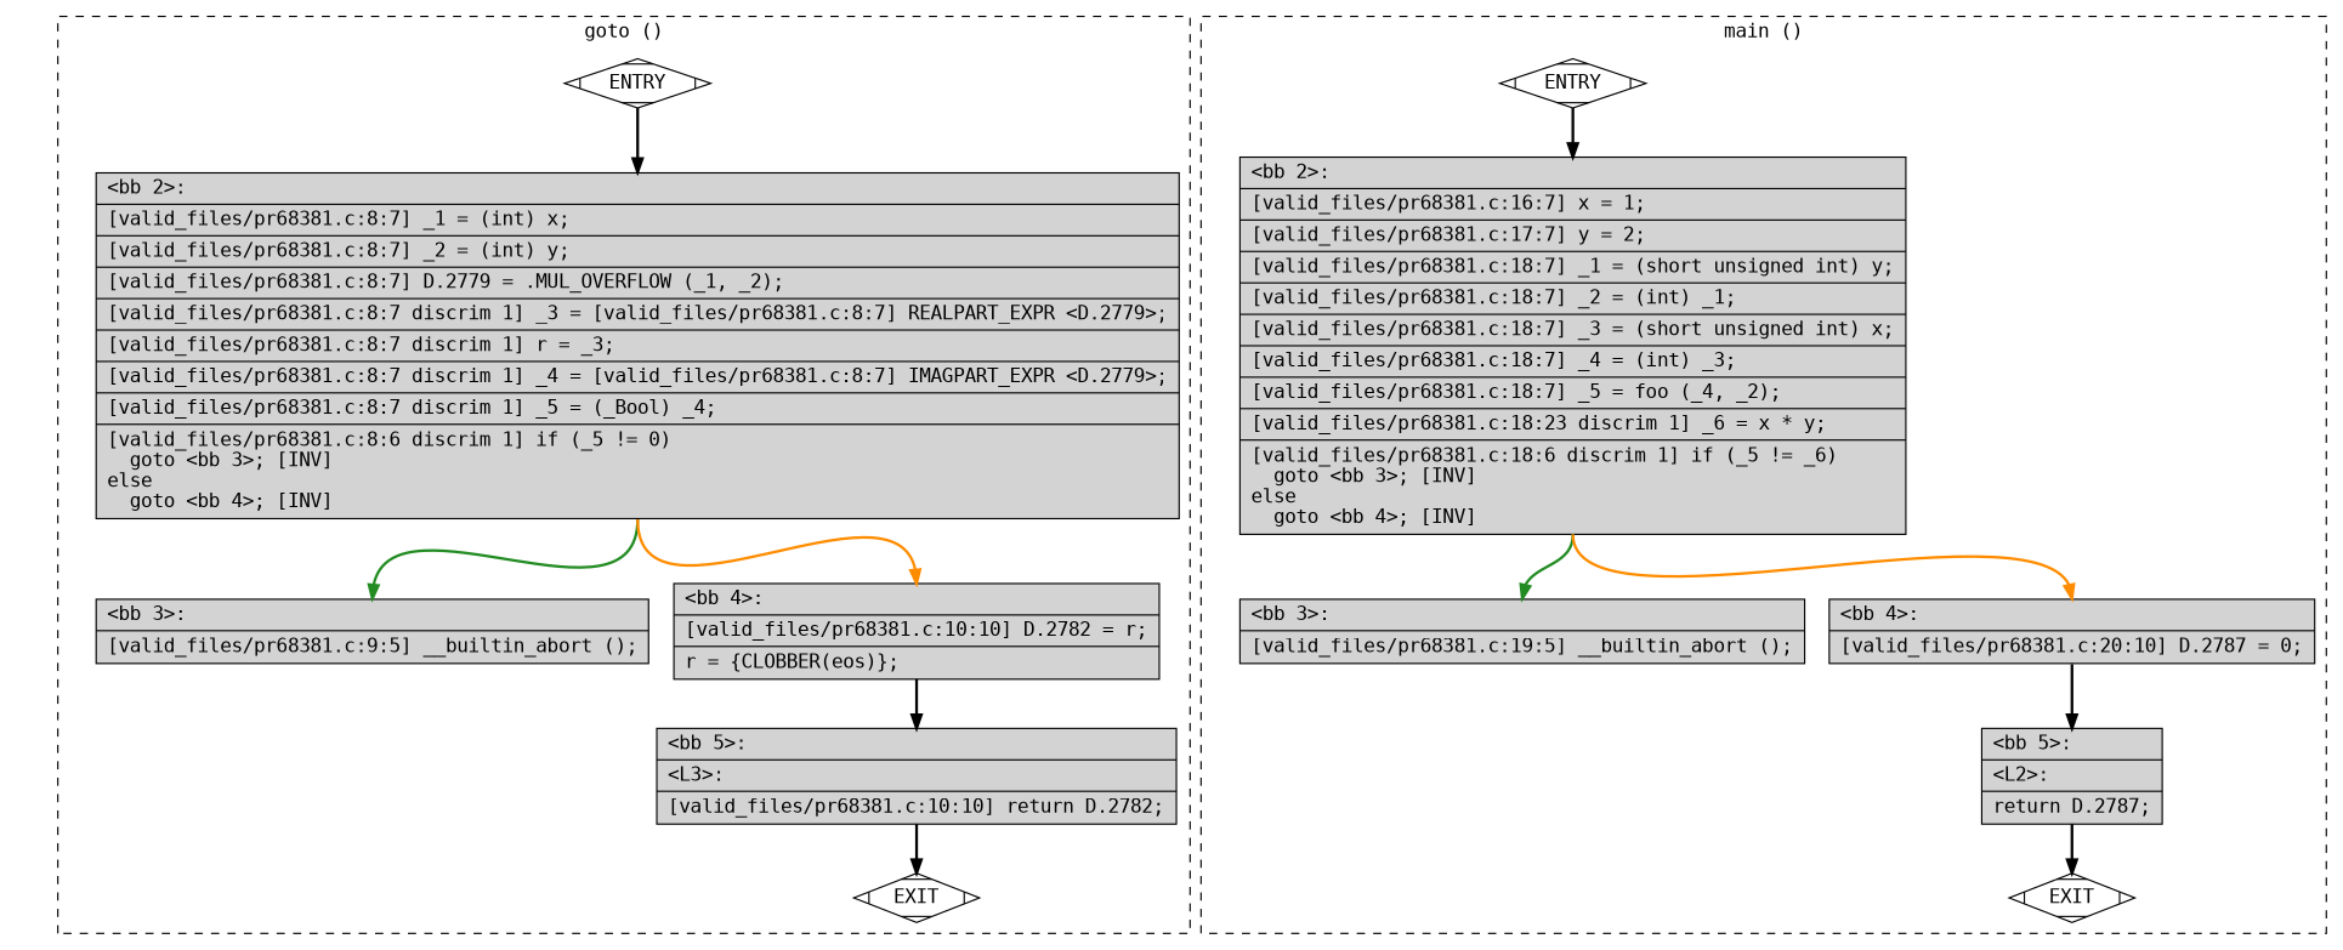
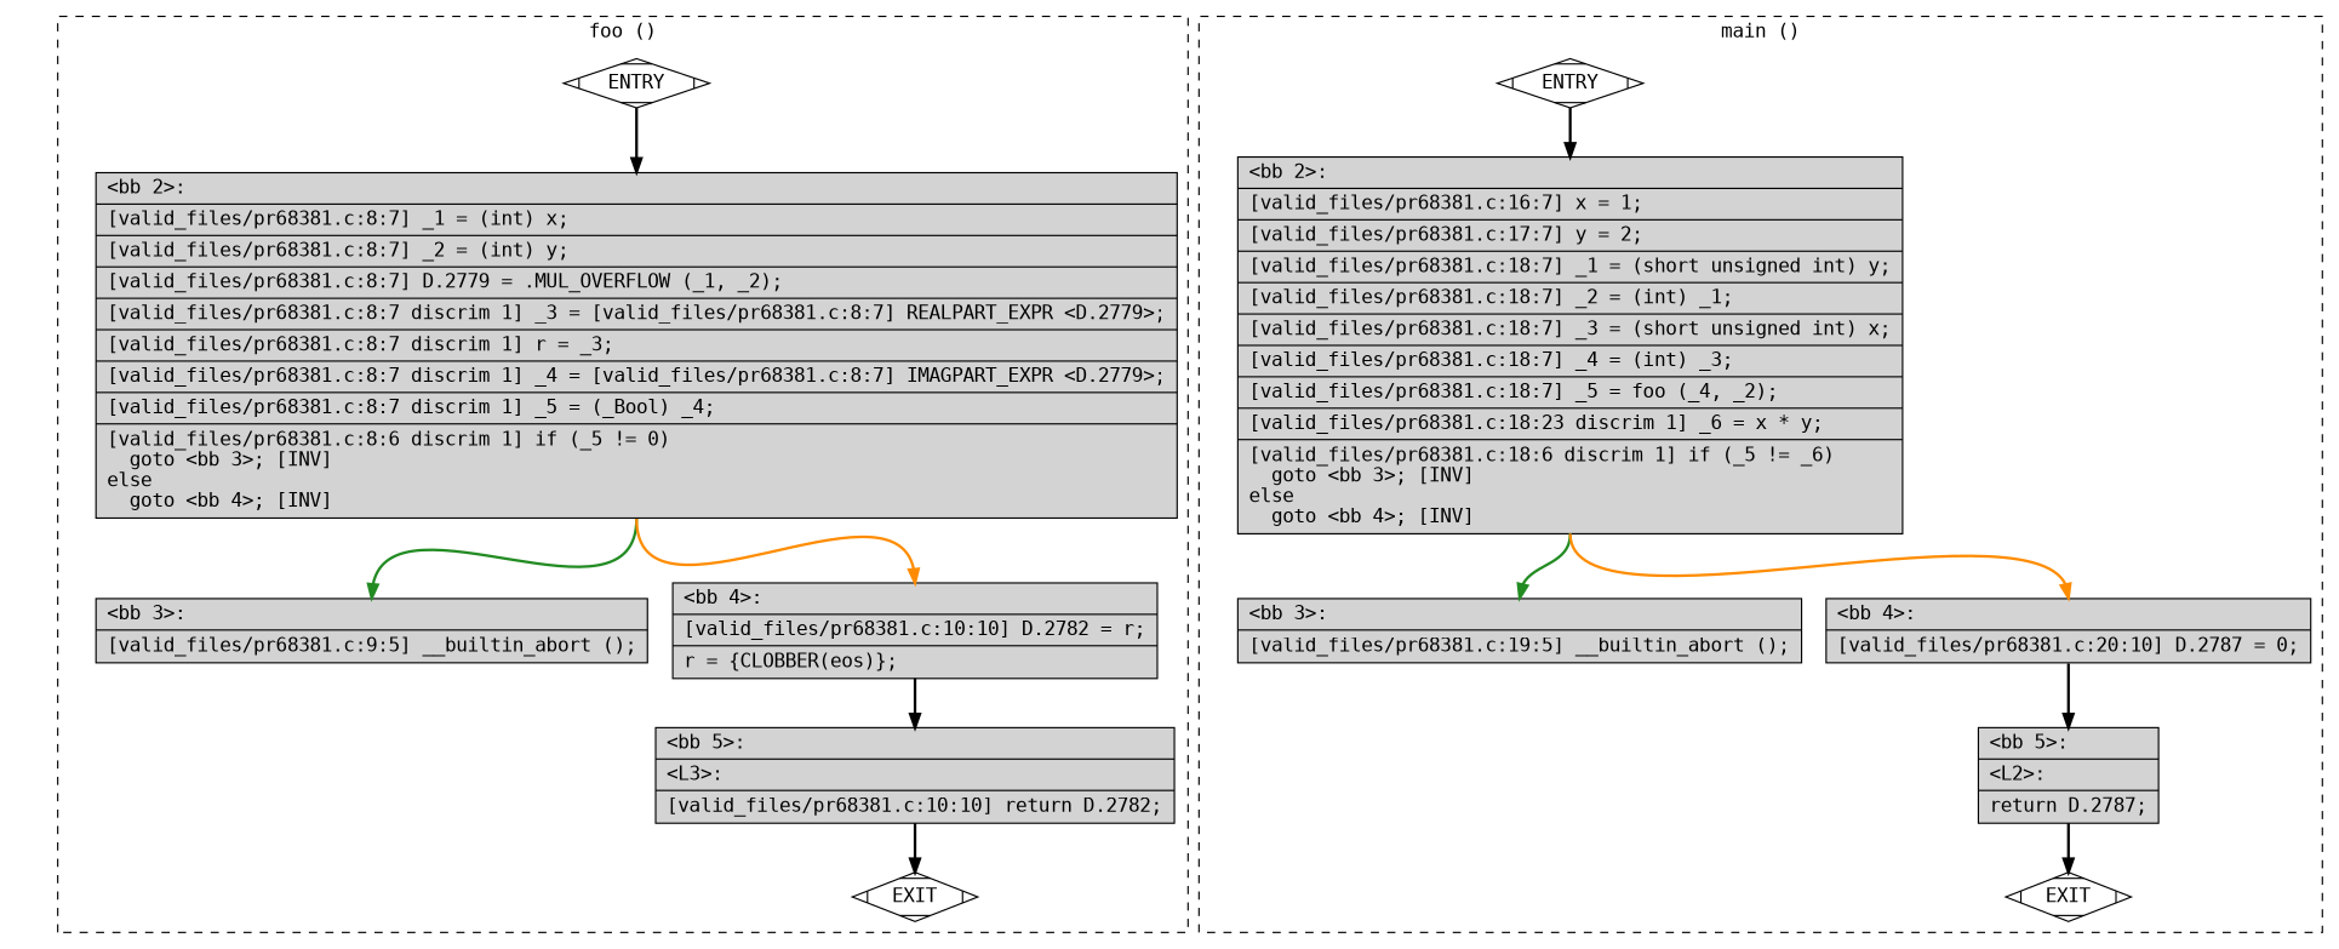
  digraph {
    fontname="DejaVu Sans Mono"
    node [fillcolor=lightgrey shape=record style=filled fontname="DejaVu Sans Mono"]
    edge [constraint=true headport=n style="solid,bold" tailport=s fontname="DejaVu Sans Mono" color=black weight=10]
    n1 [fillcolor=white label=ENTRY shape=Mdiamond]
    n2 [fillcolor=white label=EXIT shape=Mdiamond]
    n3 [label="{\<bb\ 2\>:\l|[valid_files/pr68381.c:8:7]\ _1\ =\ (int)\ x;\l|[valid_files/pr68381.c:8:7]\ _2\ =\ (int)\ y;\l|[valid_files/pr68381.c:8:7]\ D.2779\ =\ .MUL_OVERFLOW\ (_1,\ _2);\l|[valid_files/pr68381.c:8:7\ discrim\ 1]\ _3\ =\ [valid_files/pr68381.c:8:7]\ REALPART_EXPR\ \<D.2779\>;\l|[valid_files/pr68381.c:8:7\ discrim\ 1]\ r\ =\ _3;\l|[valid_files/pr68381.c:8:7\ discrim\ 1]\ _4\ =\ [valid_files/pr68381.c:8:7]\ IMAGPART_EXPR\ \<D.2779\>;\l|[valid_files/pr68381.c:8:7\ discrim\ 1]\ _5\ =\ (_Bool)\ _4;\l|[valid_files/pr68381.c:8:6\ discrim\ 1]\ if\ (_5\ !=\ 0)\l\ \ goto\ \<bb\ 3\>;\ [INV]\lelse\l\ \ goto\ \<bb\ 4\>;\ [INV]\l}"]
    n4 [label="{\<bb\ 3\>:\l|[valid_files/pr68381.c:9:5]\ __builtin_abort\ ();\l}"]
    n5 [label="{\<bb\ 4\>:\l|[valid_files/pr68381.c:10:10]\ D.2782\ =\ r;\l|r\ =\ \{CLOBBER(eos)\};\l}"]
    n6 [label="{\<bb\ 5\>:\l|\<L3\>:\l|[valid_files/pr68381.c:10:10]\ return\ D.2782;\l}"]
    n7 [fillcolor=white label=ENTRY shape=Mdiamond]
    n8 [fillcolor=white label=EXIT shape=Mdiamond]
    n9 [label="{\<bb\ 2\>:\l|[valid_files/pr68381.c:16:7]\ x\ =\ 1;\l|[valid_files/pr68381.c:17:7]\ y\ =\ 2;\l|[valid_files/pr68381.c:18:7]\ _1\ =\ (short\ unsigned\ int)\ y;\l|[valid_files/pr68381.c:18:7]\ _2\ =\ (int)\ _1;\l|[valid_files/pr68381.c:18:7]\ _3\ =\ (short\ unsigned\ int)\ x;\l|[valid_files/pr68381.c:18:7]\ _4\ =\ (int)\ _3;\l|[valid_files/pr68381.c:18:7]\ _5\ =\ foo\ (_4,\ _2);\l|[valid_files/pr68381.c:18:23\ discrim\ 1]\ _6\ =\ x\ *\ y;\l|[valid_files/pr68381.c:18:6\ discrim\ 1]\ if\ (_5\ !=\ _6)\l\ \ goto\ \<bb\ 3\>;\ [INV]\lelse\l\ \ goto\ \<bb\ 4\>;\ [INV]\l}"]
    n10 [label="{\<bb\ 3\>:\l|[valid_files/pr68381.c:19:5]\ __builtin_abort\ ();\l}"]
    n11 [label="{\<bb\ 4\>:\l|[valid_files/pr68381.c:20:10]\ D.2787\ =\ 0;\l}"]
    n12 [label="{\<bb\ 5\>:\l|\<L2\>:\l|return\ D.2787;\l}"]
    subgraph cluster_1 {
      color=black
-     label="goto ()"
+     label="foo ()"
      style=dashed
      n1
      n2
      n3
      n4
      n5
      n6
    }
    subgraph cluster_2 {
      color=black
      label="main ()"
      style=dashed
      n7
      n8
      n9
      n10
      n11
      n12
    }
    n1 -> n2 [style=invis color="" weight=""]
    n1 -> n3 [weight=100]
    n3 -> n4 [color=forestgreen]
    n3 -> n5 [color=darkorange]
    n5 -> n6 [weight=100]
    n6 -> n2
    n7 -> n8 [style=invis color="" weight=""]
    n7 -> n9 [weight=100]
    n9 -> n10 [color=forestgreen]
    n9 -> n11 [color=darkorange]
    n11 -> n12 [weight=100]
    n12 -> n8
  }
